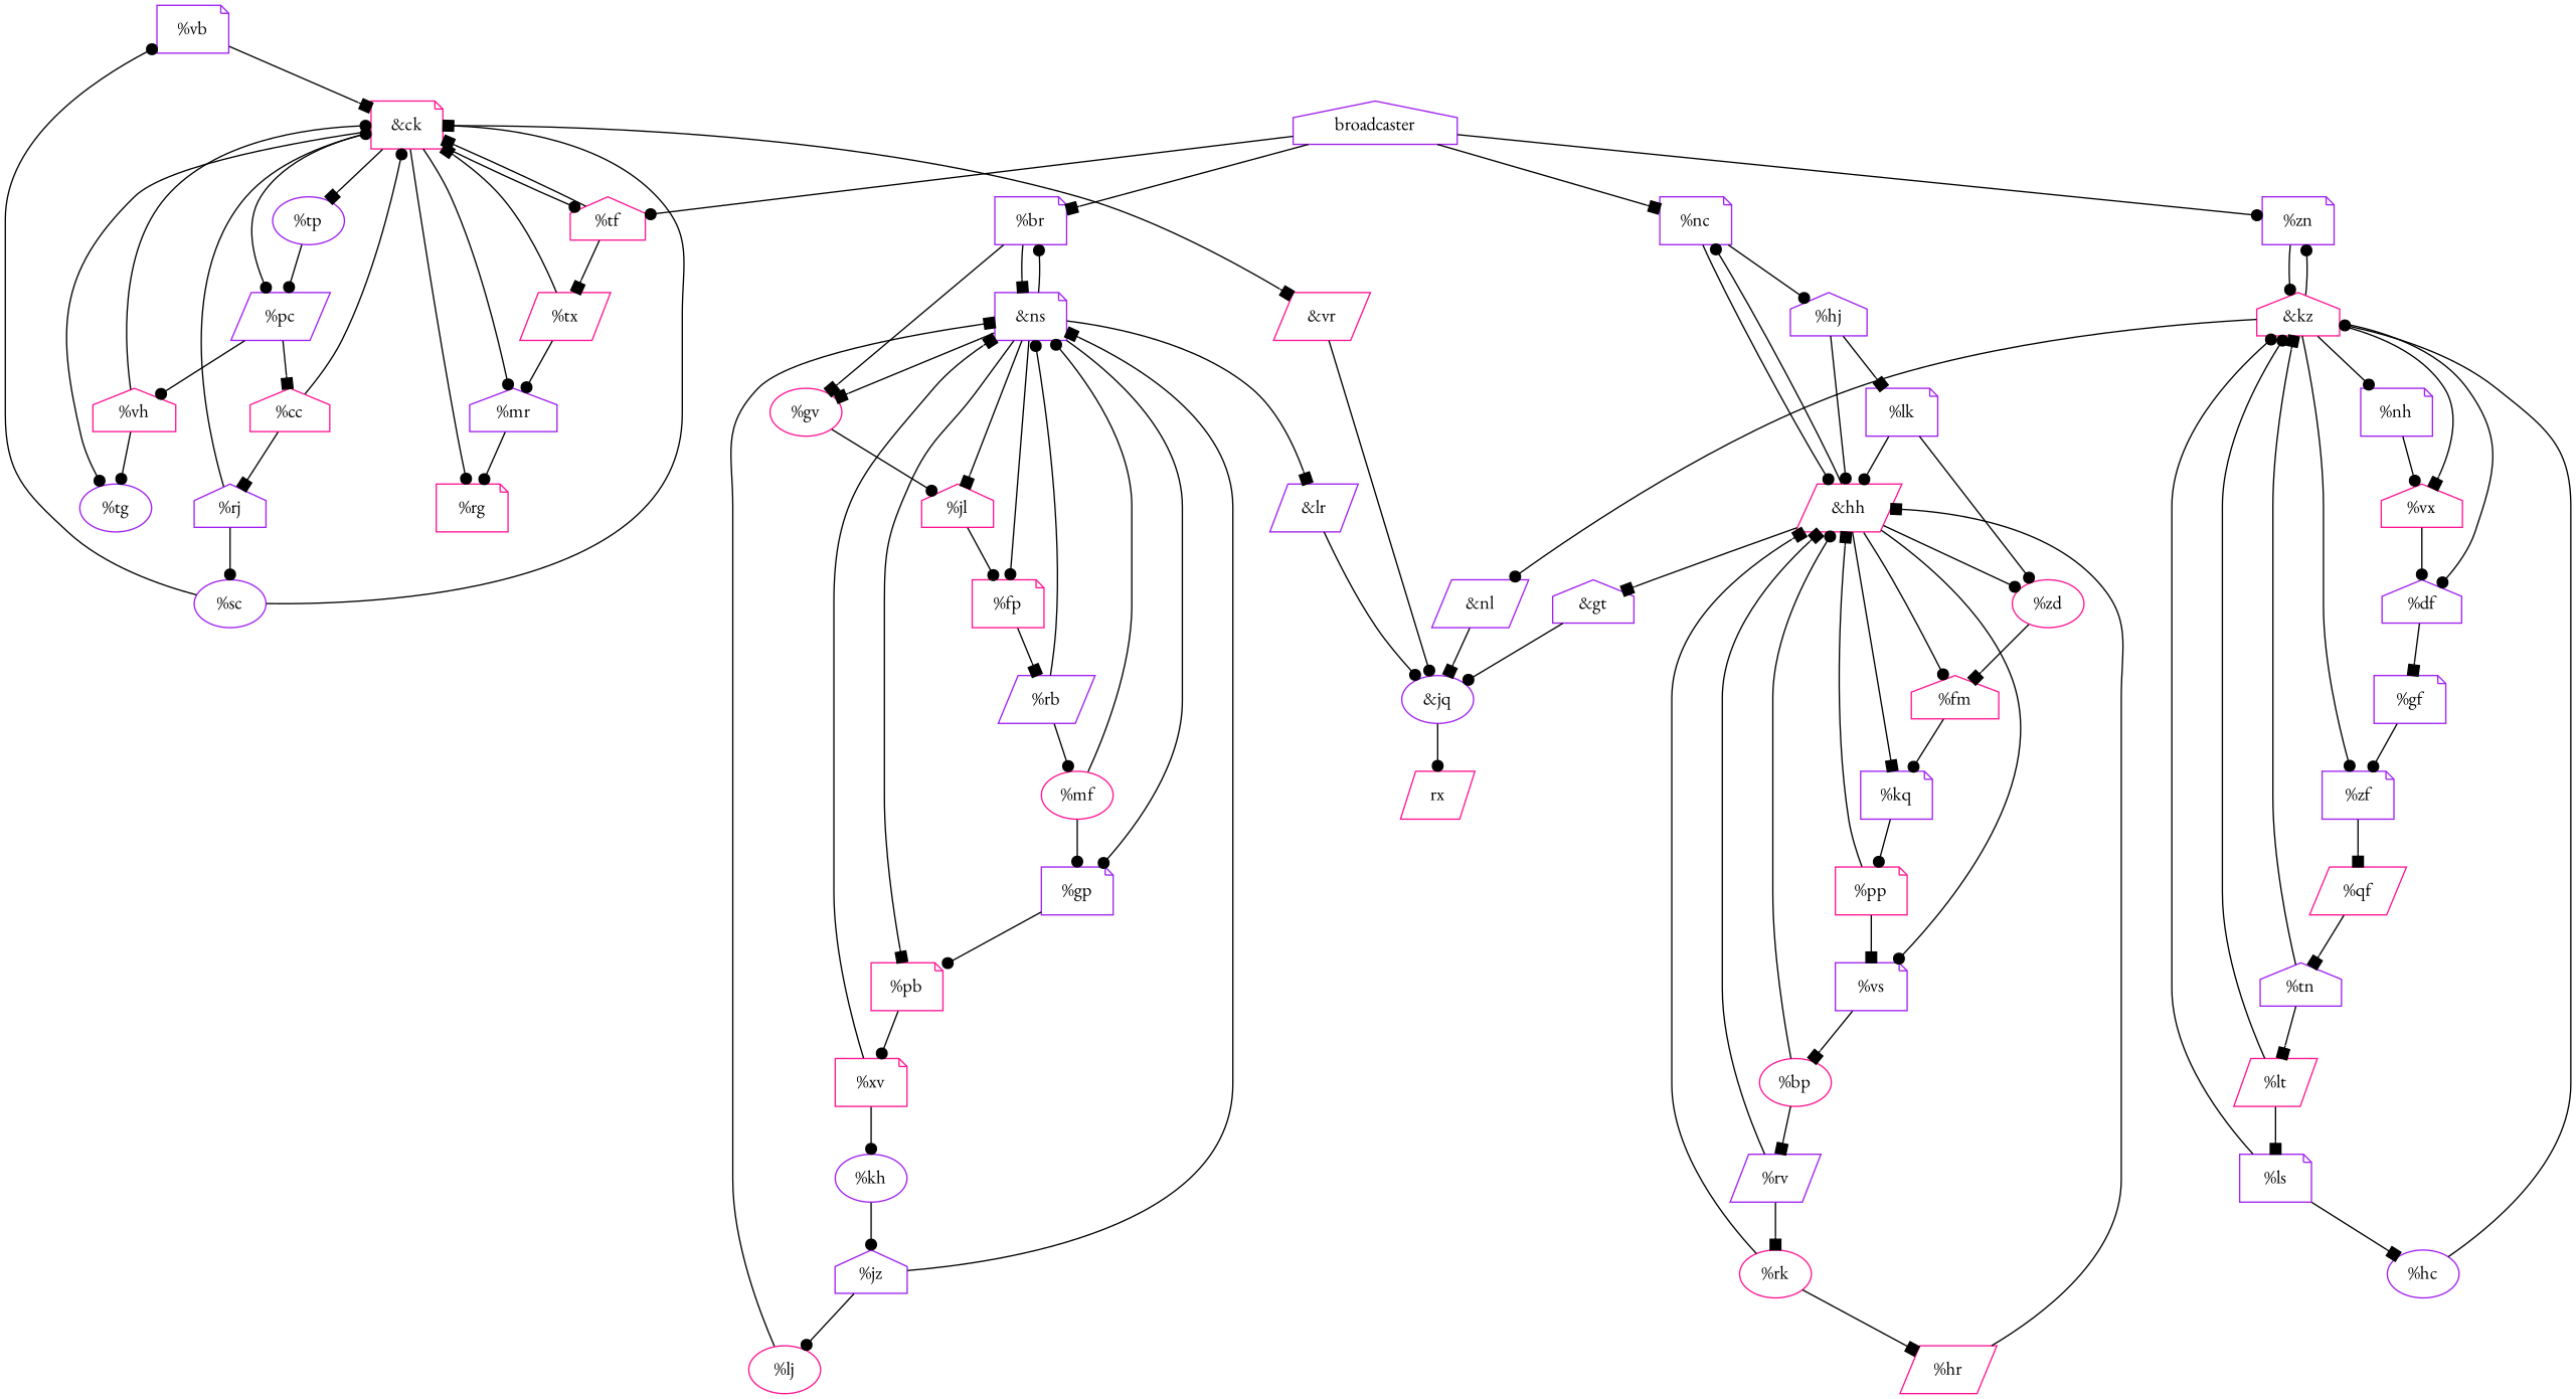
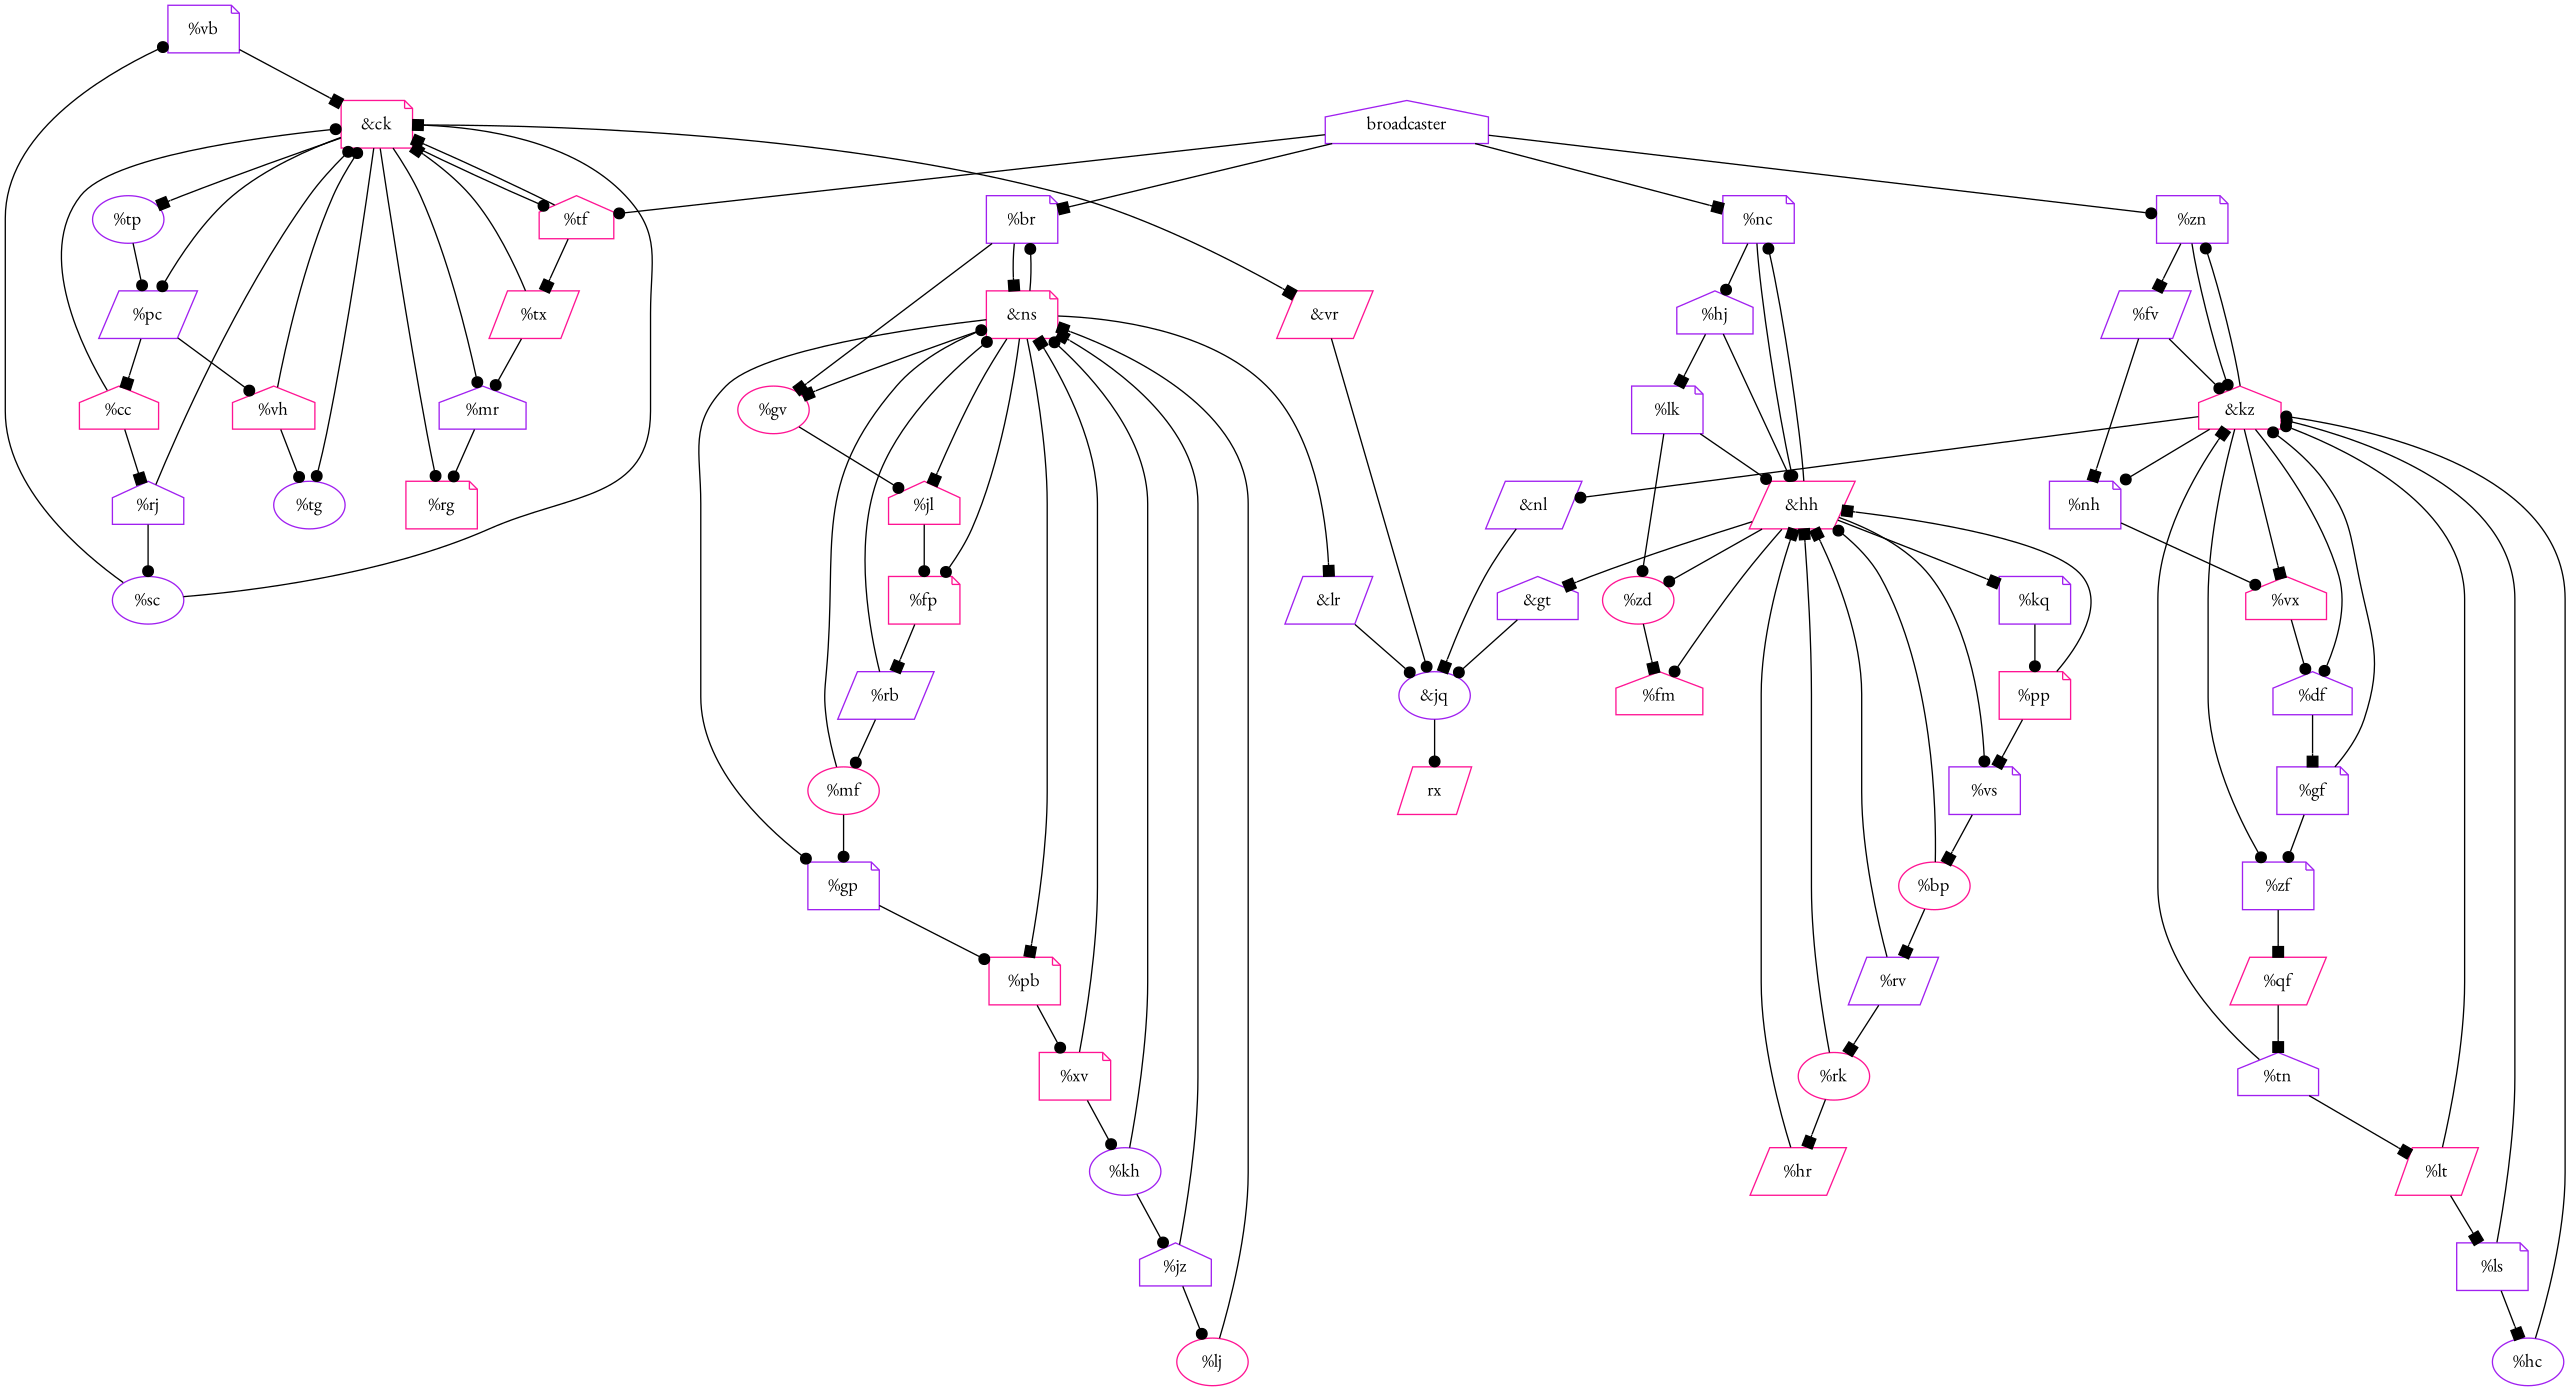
  digraph {
    fontname="EB Garamond"
    node [color=purple fontname="EB Garamond" shape=note]
    edge [arrowhead=dot fontname="EB Garamond"]
    n1 [label="%vb"]
    n2 [color=deeppink label="&ck"]
    n3 [color=deeppink label="%rg"]
    n4 [label="%tp" shape=ellipse]
    n5 [color=deeppink label="%tf" shape=house]
    n6 [label="%mr" shape=house]
    n7 [label="%pc" shape=parallelogram]
    n8 [label="%tg" shape=ellipse]
    n9 [color=deeppink label="&vr" shape=parallelogram]
    n10 [color=deeppink label="%pb"]
    n11 [color=deeppink label="%xv"]
-   n12 [label="&ns"]
+   n12 [color=deeppink label="&ns"]
    n13 [label="%kh" shape=ellipse]
    n14 [label="&gt" shape=house]
    n15 [label="&jq" shape=ellipse]
    rx [color=deeppink shape=parallelogram]
    n17 [label="%hj" shape=house]
    n18 [label="%lk"]
    n19 [color=deeppink label="&hh" shape=parallelogram]
    n20 [color=deeppink label="%zd" shape=ellipse]
    n21 [color=deeppink label="%fm" shape=house]
    n22 [label="%vs"]
    n23 [label="%nc"]
    n24 [label="%kq"]
    n25 [color=deeppink label="%hr" shape=parallelogram]
    n26 [color=deeppink label="%tx" shape=parallelogram]
    n27 [color=deeppink label="%pp"]
    n28 [color=deeppink label="%bp" shape=ellipse]
    n29 [color=deeppink label="%vx" shape=house]
    n30 [label="%df" shape=house]
    n31 [label="%gf"]
    n32 [label="%nh"]
    n33 [label="%sc" shape=ellipse]
    n34 [color=deeppink label="%cc" shape=house]
    n35 [label="%rj" shape=house]
    n36 [label="%tn" shape=house]
    n37 [color=deeppink label="&kz" shape=house]
    n38 [color=deeppink label="%lt" shape=parallelogram]
    n39 [label="%zn"]
    n40 [label="&nl" shape=parallelogram]
    n41 [label="%zf"]
    n42 [label="%ls"]
    n43 [color=deeppink label="%fp"]
    n44 [label="%rb" shape=parallelogram]
    n45 [color=deeppink label="%mf" shape=ellipse]
    n46 [label="%hc" shape=ellipse]
    n47 [label="%br"]
    n48 [label="%gp"]
    n49 [color=deeppink label="%jl" shape=house]
    n50 [color=deeppink label="%gv" shape=ellipse]
    n51 [label="&lr" shape=parallelogram]
    n52 [color=deeppink label="%vh" shape=house]
    n53 [label=broadcaster shape=house]
+   n54 [label="%fv" shape=parallelogram]
    n55 [label="%jz" shape=house]
    n56 [color=deeppink label="%lj" shape=ellipse]
    n57 [color=deeppink label="%qf" shape=parallelogram]
    n58 [label="%rv" shape=parallelogram]
    n59 [color=deeppink label="%rk" shape=ellipse]
    n1 -> n2 [arrowhead=box]
    n2 -> n3
    n2 -> n4 [arrowhead=box]
    n2 -> n5
    n2 -> n6
    n2 -> n7
    n2 -> n8
    n2 -> n9 [arrowhead=box]
    n4 -> n7
    n5 -> n2 [arrowhead=box]
    n5 -> n26 [arrowhead=box]
    n6 -> n3
    n7 -> n34 [arrowhead=box]
    n7 -> n52
    n9 -> n15
    n10 -> n11
    n11 -> n12 [arrowhead=box]
    n11 -> n13
    n12 -> n10 [arrowhead=box]
    n12 -> n43
    n12 -> n47
    n12 -> n48
    n12 -> n49 [arrowhead=box]
    n12 -> n50 [arrowhead=box]
    n12 -> n51 [arrowhead=box]
+   n13 -> n12
    n13 -> n55
    n14 -> n15
    n15 -> rx
    n17 -> n18 [arrowhead=box]
    n17 -> n19
    n18 -> n19
    n18 -> n20
    n19 -> n14 [arrowhead=box]
    n19 -> n20
    n19 -> n21
    n19 -> n22
    n19 -> n23
    n19 -> n24 [arrowhead=box]
    n20 -> n21 [arrowhead=box]
-   n21 -> n24
    n22 -> n28 [arrowhead=box]
    n23 -> n17
    n23 -> n19
    n24 -> n27
    n25 -> n19 [arrowhead=box]
    n26 -> n2 [arrowhead=box]
    n26 -> n6
    n27 -> n19 [arrowhead=box]
    n27 -> n22 [arrowhead=box]
    n28 -> n19
    n28 -> n58 [arrowhead=box]
    n29 -> n30
    n30 -> n31 [arrowhead=box]
+   n31 -> n37
    n31 -> n41
    n32 -> n29
    n33 -> n1
    n33 -> n2 [arrowhead=box]
    n34 -> n2
    n34 -> n35 [arrowhead=box]
    n35 -> n2
    n35 -> n33
    n36 -> n37 [arrowhead=box]
    n36 -> n38 [arrowhead=box]
    n37 -> n29 [arrowhead=box]
    n37 -> n30
    n37 -> n32
    n37 -> n39
    n37 -> n40
    n37 -> n41
    n38 -> n37
    n38 -> n42 [arrowhead=box]
    n39 -> n37
+   n39 -> n54 [arrowhead=box]
    n40 -> n15 [arrowhead=box]
    n41 -> n57 [arrowhead=box]
    n42 -> n37
    n42 -> n46 [arrowhead=box]
    n43 -> n44 [arrowhead=box]
    n44 -> n12
    n44 -> n45
    n45 -> n12
    n45 -> n48
    n46 -> n37
    n47 -> n12 [arrowhead=box]
    n47 -> n50 [arrowhead=box]
    n48 -> n10
    n49 -> n43
    n50 -> n49
    n51 -> n15
    n52 -> n2
    n52 -> n8
    n53 -> n5
    n53 -> n23 [arrowhead=box]
    n53 -> n39
    n53 -> n47 [arrowhead=box]
+   n54 -> n32 [arrowhead=box]
+   n54 -> n37
    n55 -> n12 [arrowhead=box]
    n55 -> n56
    n56 -> n12 [arrowhead=box]
    n57 -> n36 [arrowhead=box]
    n58 -> n19 [arrowhead=box]
    n58 -> n59 [arrowhead=box]
    n59 -> n19 [arrowhead=box]
    n59 -> n25 [arrowhead=box]
  }
